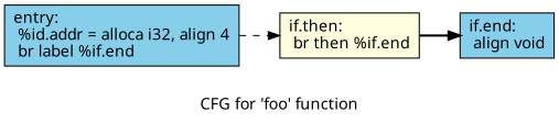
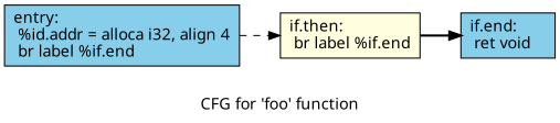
  digraph {
    fontname="Noto Sans"
    label="CFG for 'foo' function"
    rankdir=LR
    node [fillcolor=skyblue fontname="Noto Sans" shape=record style=filled]
    edge [fontname="Noto Sans"]
    n1 [label="{entry:\l  %id.addr = alloca i32, align 4\l  br label %if.end\l}"]
-   n2 [fillcolor=lightyellow label="{if.then:                                          \l  br then %if.end\l}"]
-   n3 [label="{if.end:                                           \l  align void\l}"]
+   n2 [fillcolor=lightyellow label="{if.then:                                          \l  br label %if.end\l}"]
+   n3 [label="{if.end:                                           \l  ret void\l}"]
    n1 -> n2 [style=dashed]
    n2 -> n3 [style=bold]
  }
